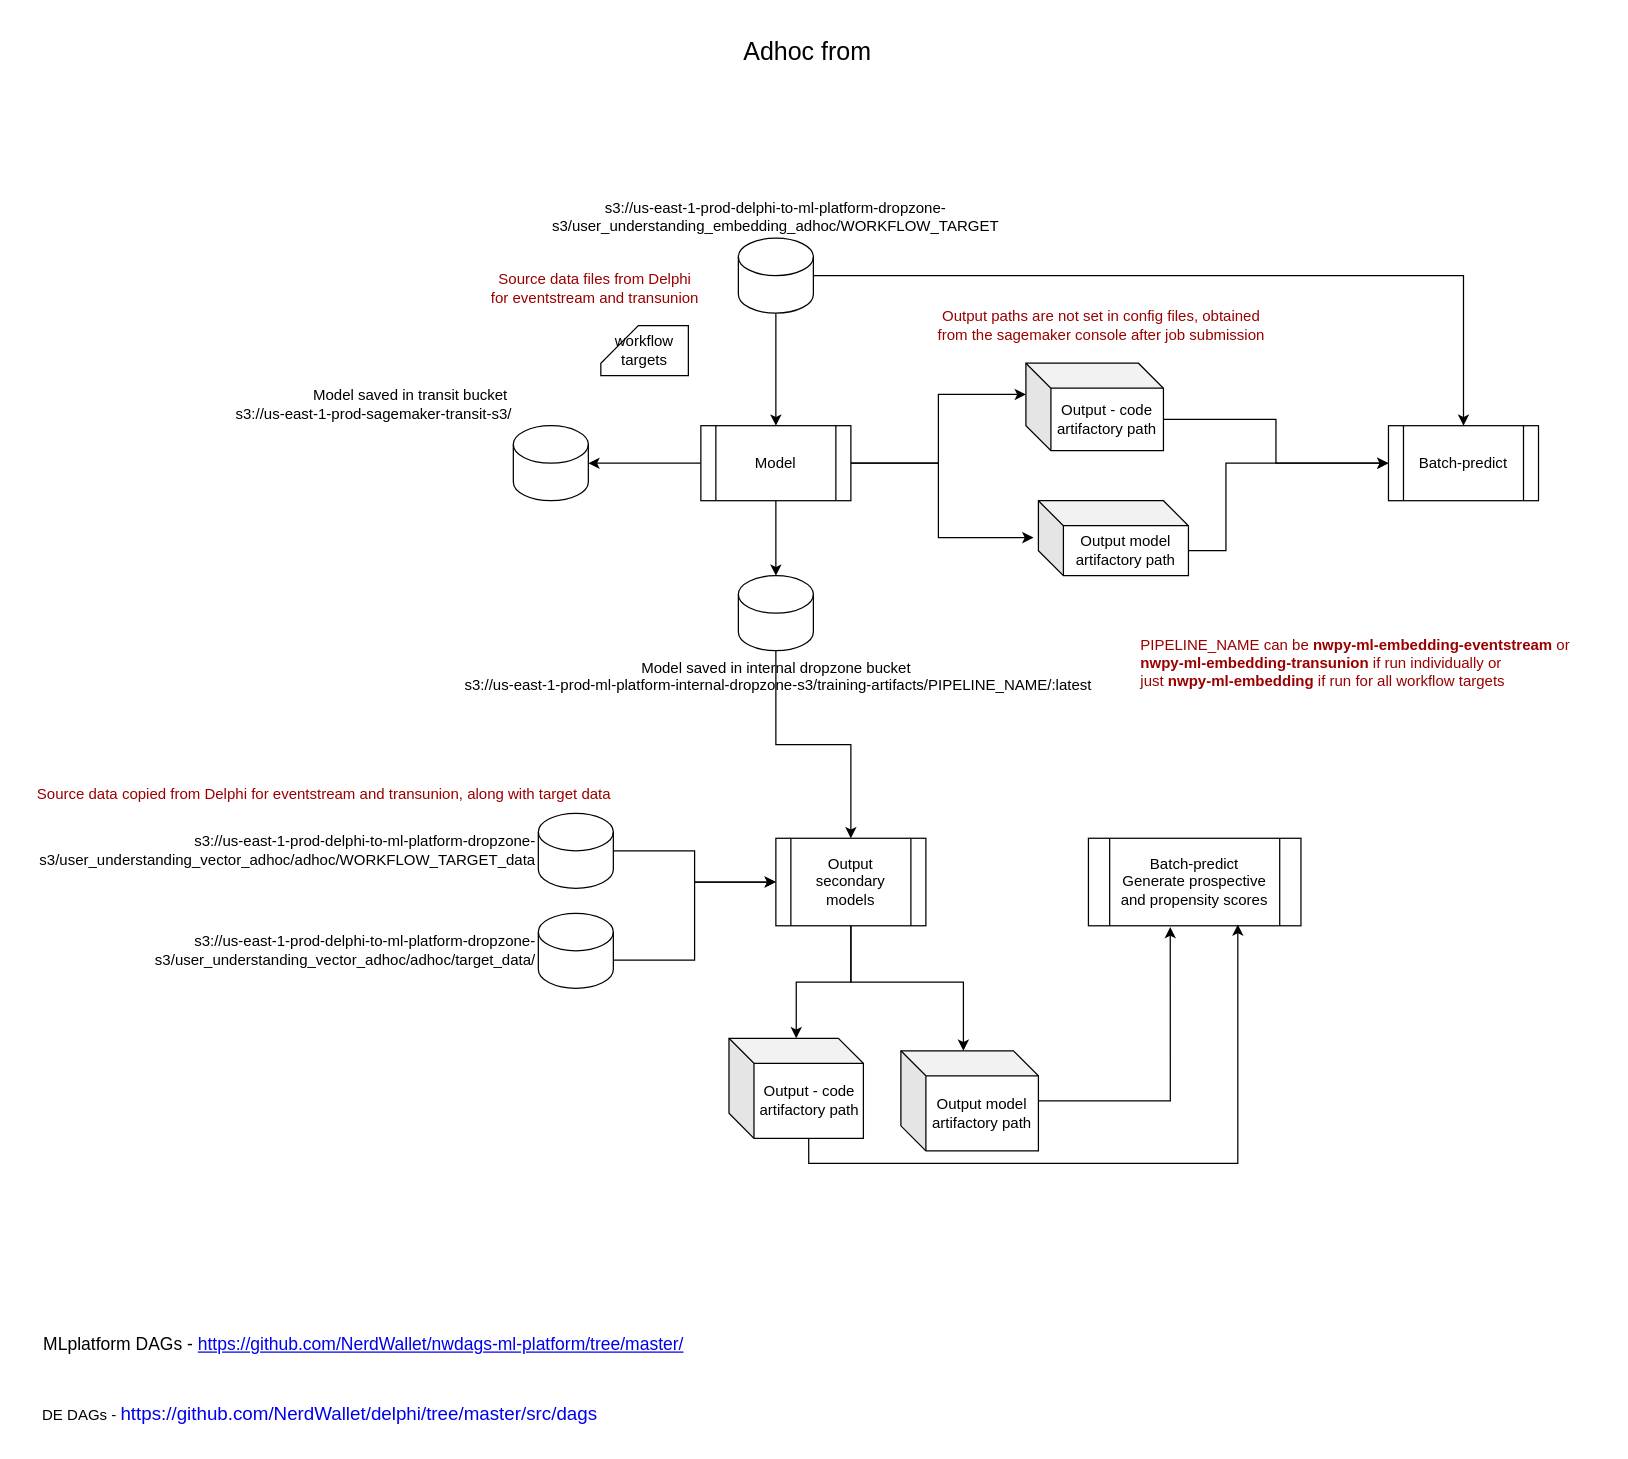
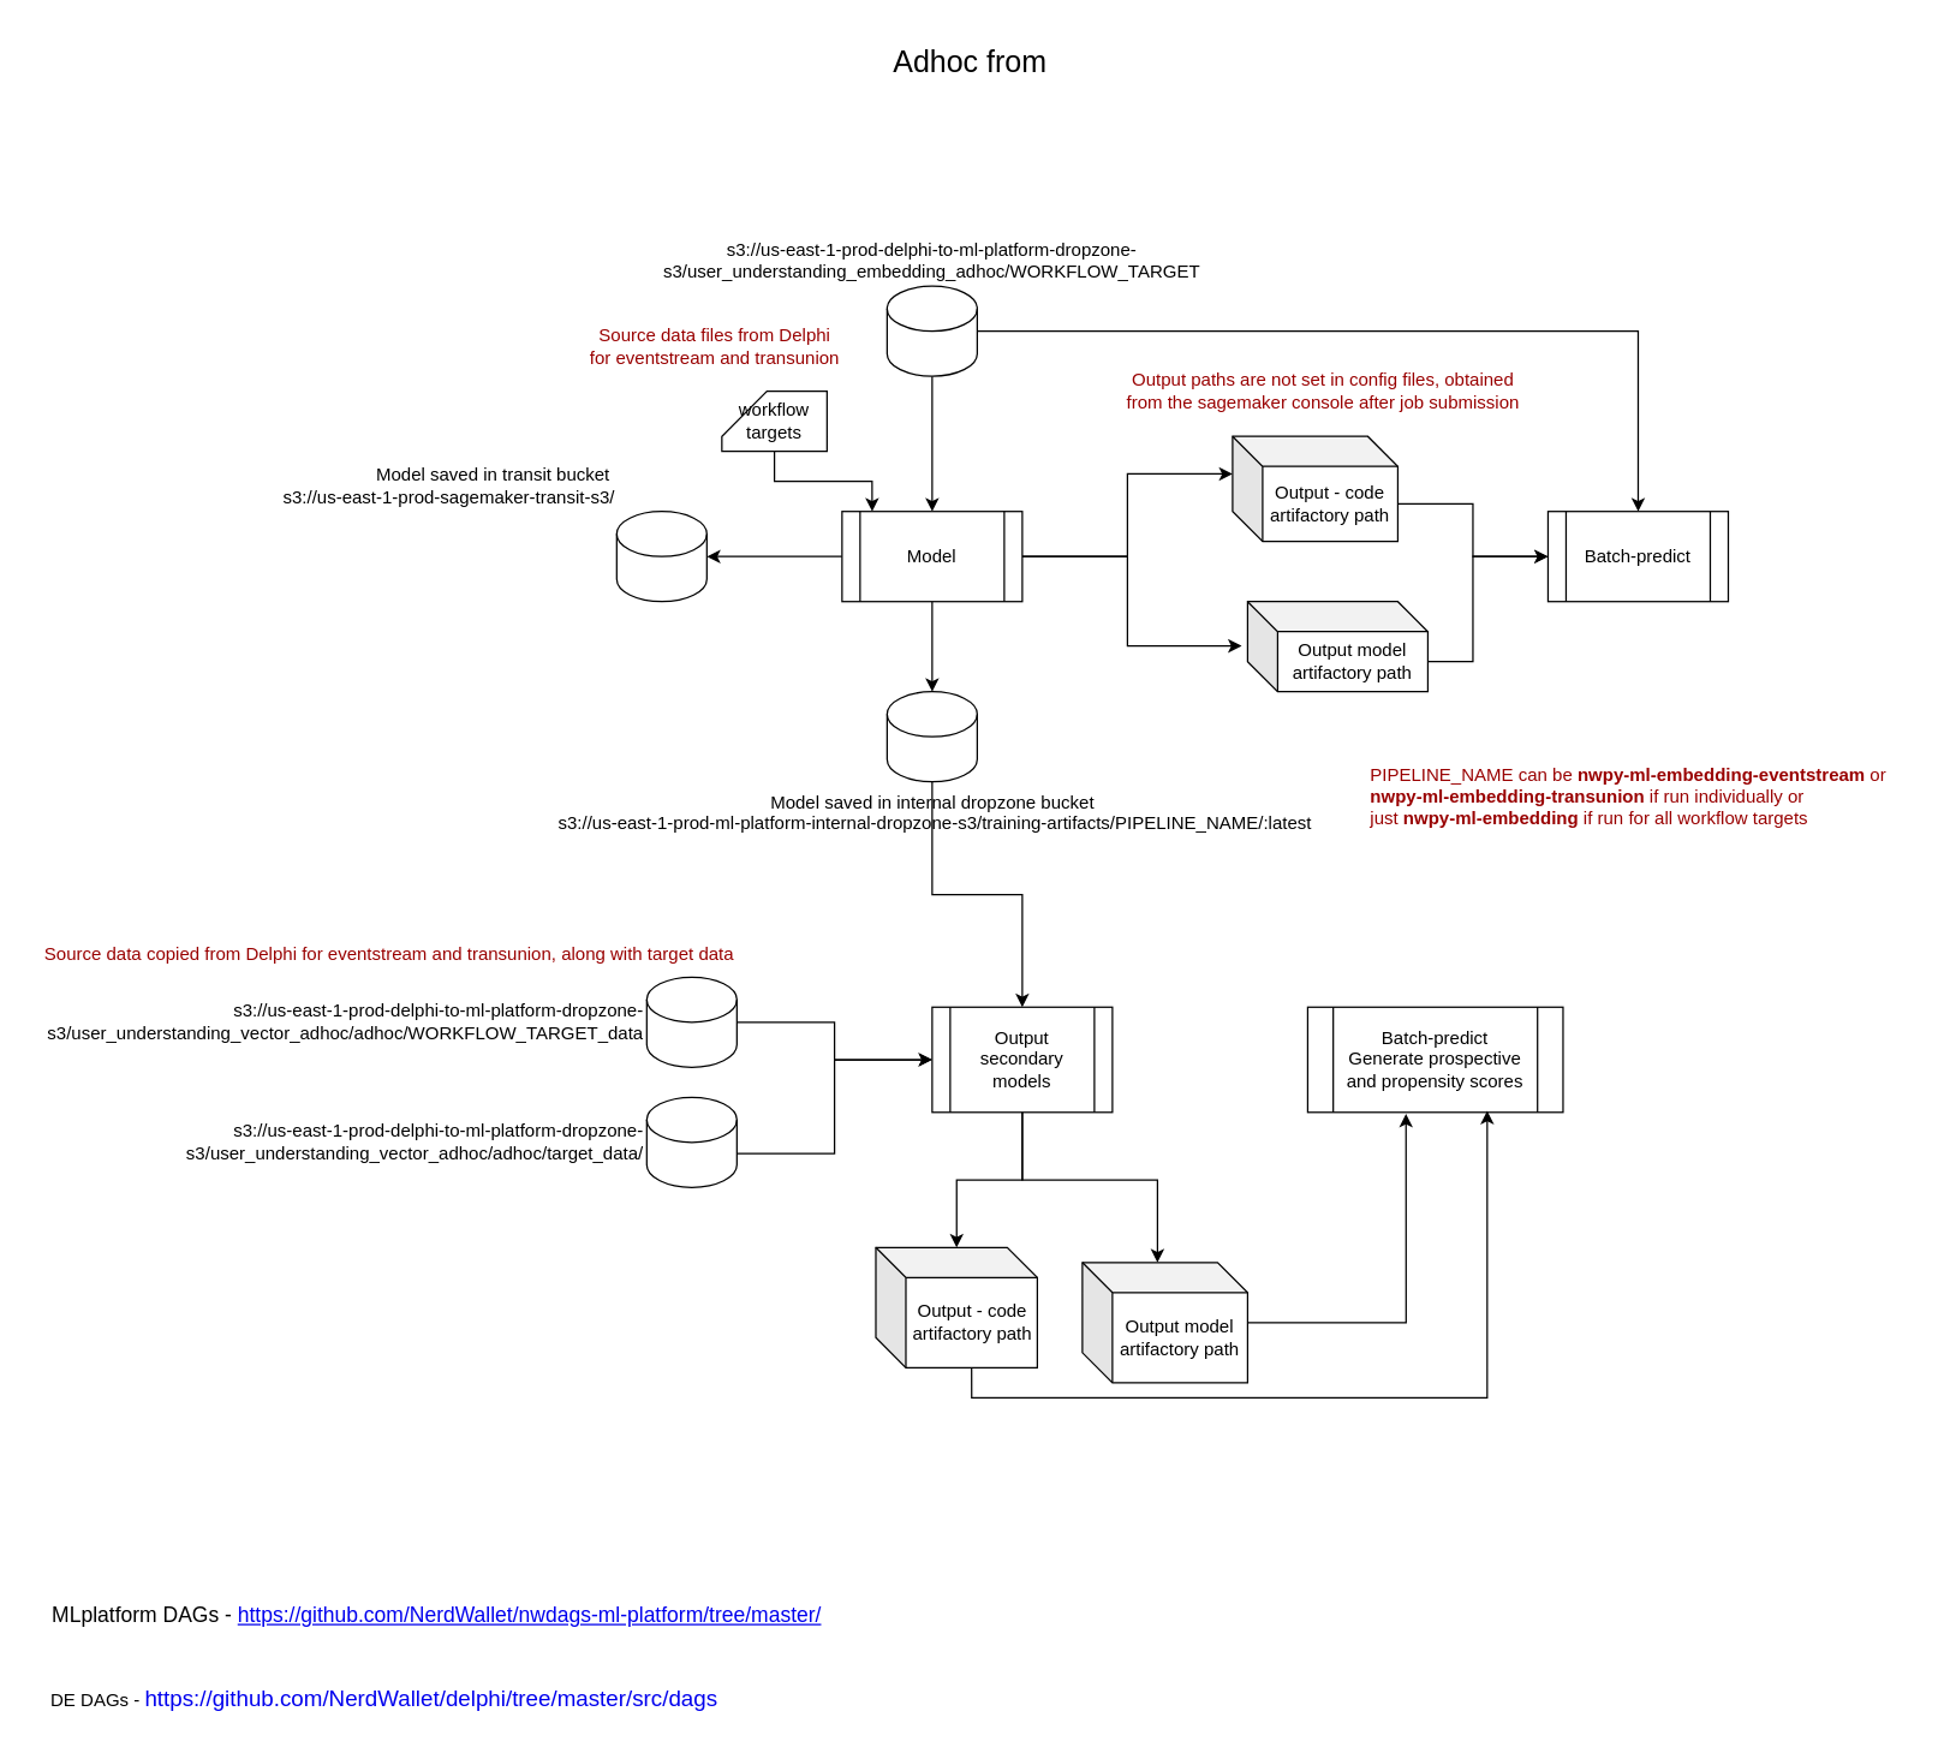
  <mxCell id="0" />
  <mxCell id="1" parent="0" />
  <mxCell id="2" style="edgeStyle=orthogonalEdgeStyle;rounded=0;orthogonalLoop=1;jettySize=auto;html=1;" parent="1" source="10" target="7" edge="1"><mxGeometry relative="1" as="geometry" /></mxCell>
  <mxCell id="3" style="edgeStyle=orthogonalEdgeStyle;rounded=0;orthogonalLoop=1;jettySize=auto;html=1;entryX=0;entryY=0;entryDx=0;entryDy=25;entryPerimeter=0;" parent="1" source="7" target="15" edge="1"><mxGeometry relative="1" as="geometry" /></mxCell>
  <mxCell id="4" style="edgeStyle=orthogonalEdgeStyle;rounded=0;orthogonalLoop=1;jettySize=auto;html=1;exitX=1;exitY=0.5;exitDx=0;exitDy=0;entryX=-0.033;entryY=0.492;entryDx=0;entryDy=0;entryPerimeter=0;" parent="1" source="7" target="17" edge="1"><mxGeometry relative="1" as="geometry"><Array as="points"><mxPoint x="750" y="370" /><mxPoint x="750" y="430" /></Array></mxGeometry></mxCell>
  <mxCell id="5" style="edgeStyle=orthogonalEdgeStyle;rounded=0;orthogonalLoop=1;jettySize=auto;html=1;entryX=1;entryY=0.5;entryDx=0;entryDy=0;entryPerimeter=0;" parent="1" source="7" target="11" edge="1"><mxGeometry relative="1" as="geometry" /></mxCell>
  <mxCell id="6" style="edgeStyle=orthogonalEdgeStyle;rounded=0;orthogonalLoop=1;jettySize=auto;html=1;exitX=0.5;exitY=1;exitDx=0;exitDy=0;entryX=0.5;entryY=0;entryDx=0;entryDy=0;entryPerimeter=0;fontColor=#990000;" parent="1" source="7" target="13" edge="1"><mxGeometry relative="1" as="geometry" /></mxCell>
  <mxCell id="7" value="Model" style="shape=process;whiteSpace=wrap;html=1;backgroundOutline=1;" parent="1" vertex="1"><mxGeometry x="560" y="340" width="120" height="60" as="geometry" /></mxCell>
- <mxCell id="8" value="Batch-predict" style="shape=process;whiteSpace=wrap;html=1;backgroundOutline=1;" parent="1" vertex="1"><mxGeometry x="1110" y="340" width="120" height="60" as="geometry" /></mxCell>
+ <mxCell id="8" value="Batch-predict" style="shape=process;whiteSpace=wrap;html=1;backgroundOutline=1;" parent="1" vertex="1"><mxGeometry x="1030" y="340" width="120" height="60" as="geometry" /></mxCell>
  <mxCell id="9" style="edgeStyle=orthogonalEdgeStyle;rounded=0;orthogonalLoop=1;jettySize=auto;html=1;entryX=0.5;entryY=0;entryDx=0;entryDy=0;" parent="1" source="10" target="8" edge="1"><mxGeometry relative="1" as="geometry" /></mxCell>
  <mxCell id="10" value="s3://us-east-1-prod-delphi-to-ml-platform-dropzone-s3/user_understanding_embedding_adhoc/WORKFLOW_TARGET" style="shape=cylinder3;whiteSpace=wrap;html=1;boundedLbl=1;backgroundOutline=1;size=15;labelPosition=center;verticalLabelPosition=top;align=center;verticalAlign=bottom;" parent="1" vertex="1"><mxGeometry x="590" y="190" width="60" height="60" as="geometry" /></mxCell>
  <mxCell id="11" value="Model saved in transit bucket&amp;nbsp;&lt;br&gt;s3://us-east-1-prod-sagemaker-transit-s3/" style="shape=cylinder3;html=1;boundedLbl=1;backgroundOutline=1;size=15;labelPosition=left;verticalLabelPosition=top;align=right;verticalAlign=bottom;" parent="1" vertex="1"><mxGeometry x="410" y="340" width="60" height="60" as="geometry" /></mxCell>
  <mxCell id="12" style="edgeStyle=orthogonalEdgeStyle;rounded=0;orthogonalLoop=1;jettySize=auto;html=1;exitX=0.5;exitY=1;exitDx=0;exitDy=0;exitPerimeter=0;entryX=0.5;entryY=0;entryDx=0;entryDy=0;fontColor=#990000;" parent="1" source="13" target="29" edge="1"><mxGeometry relative="1" as="geometry" /></mxCell>
  <mxCell id="13" value="Model saved in internal dropzone bucket&lt;br&gt;&amp;nbsp;s3://us-east-1-prod-ml-platform-internal-dropzone-s3/training-artifacts/PIPELINE_NAME/:latest" style="shape=cylinder3;html=1;boundedLbl=1;backgroundOutline=1;size=15;labelPosition=center;verticalLabelPosition=bottom;align=center;verticalAlign=top;" parent="1" vertex="1"><mxGeometry x="590" y="460" width="60" height="60" as="geometry" /></mxCell>
  <mxCell id="14" style="edgeStyle=orthogonalEdgeStyle;rounded=0;orthogonalLoop=1;jettySize=auto;html=1;exitX=0;exitY=0;exitDx=110;exitDy=45;exitPerimeter=0;entryX=0;entryY=0.5;entryDx=0;entryDy=0;" parent="1" source="15" target="8" edge="1"><mxGeometry relative="1" as="geometry" /></mxCell>
  <mxCell id="15" value="Output - code artifactory path" style="shape=cube;whiteSpace=wrap;html=1;boundedLbl=1;backgroundOutline=1;darkOpacity=0.05;darkOpacity2=0.1;labelPosition=center;verticalLabelPosition=middle;align=center;verticalAlign=middle;" parent="1" vertex="1"><mxGeometry x="820" y="290" width="110" height="70" as="geometry" /></mxCell>
  <mxCell id="16" style="edgeStyle=orthogonalEdgeStyle;rounded=0;orthogonalLoop=1;jettySize=auto;html=1;exitX=0;exitY=0;exitDx=120;exitDy=40;exitPerimeter=0;" parent="1" source="17" target="8" edge="1"><mxGeometry relative="1" as="geometry"><Array as="points"><mxPoint x="980" y="440" /><mxPoint x="980" y="370" /></Array></mxGeometry></mxCell>
  <mxCell id="17" value="Output model artifactory path" style="shape=cube;whiteSpace=wrap;html=1;boundedLbl=1;backgroundOutline=1;darkOpacity=0.05;darkOpacity2=0.1;" parent="1" vertex="1"><mxGeometry x="830" y="400" width="120" height="60" as="geometry" /></mxCell>
  <mxCell id="18" value="&lt;font&gt;Output paths are not set&lt;/font&gt; in config files, obtained &lt;br&gt;from the sagemaker console after job submission" style="text;html=1;align=center;verticalAlign=middle;resizable=0;points=[];autosize=1;strokeColor=none;fillColor=none;fontColor=#990000;" parent="1" vertex="1"><mxGeometry x="740" y="240" width="280" height="40" as="geometry" /></mxCell>
  <mxCell id="19" value="&lt;font color=&quot;#990000&quot;&gt;Source data files from Delphi &lt;br&gt;for eventstream and transunion&lt;/font&gt;" style="text;html=1;align=center;verticalAlign=middle;resizable=0;points=[];autosize=1;strokeColor=none;fillColor=none;" parent="1" vertex="1"><mxGeometry x="380" y="210" width="190" height="40" as="geometry" /></mxCell>
  <mxCell id="20" value="PIPELINE_NAME can be&amp;nbsp;&lt;b&gt;nwpy-ml-embedding-eventstream&amp;nbsp;&lt;/b&gt;&lt;span style=&quot;background-color: initial;&quot;&gt;or&amp;nbsp;&lt;br&gt;&lt;/span&gt;&lt;b style=&quot;background-color: initial;&quot;&gt;nwpy-ml-embedding-transunion&amp;nbsp;&lt;/b&gt;if run individually or &lt;br&gt;just&amp;nbsp;&lt;b&gt;nwpy-ml-embedding&lt;/b&gt; if run for all workflow targets&amp;nbsp;" style="text;html=1;align=left;verticalAlign=middle;resizable=0;points=[];autosize=1;strokeColor=none;fillColor=none;fontColor=#990000;" parent="1" vertex="1"><mxGeometry x="910" y="500" width="370" height="60" as="geometry" /></mxCell>
+ <mxCell id="21" style="edgeStyle=orthogonalEdgeStyle;rounded=0;orthogonalLoop=1;jettySize=auto;html=1;exitX=0.5;exitY=1;exitDx=0;exitDy=0;exitPerimeter=0;entryX=0.167;entryY=0;entryDx=0;entryDy=0;entryPerimeter=0;fontColor=#000000;" parent="1" source="22" target="7" edge="1"><mxGeometry relative="1" as="geometry" /></mxCell>
  <mxCell id="22" value="workflow targets" style="shape=card;whiteSpace=wrap;html=1;labelBackgroundColor=none;fontColor=#000000;" parent="1" vertex="1"><mxGeometry x="480" y="260" width="70" height="40" as="geometry" /></mxCell>
  <mxCell id="23" style="edgeStyle=orthogonalEdgeStyle;rounded=0;orthogonalLoop=1;jettySize=auto;html=1;exitX=1;exitY=0.5;exitDx=0;exitDy=0;exitPerimeter=0;entryX=0;entryY=0.5;entryDx=0;entryDy=0;fontColor=#990000;" parent="1" source="24" target="29" edge="1"><mxGeometry relative="1" as="geometry" /></mxCell>
  <mxCell id="24" value="s3://us-east-1-prod-delphi-to-ml-platform-dropzone-s3/user_understanding_vector_adhoc/adhoc/WORKFLOW_TARGET_data" style="shape=cylinder3;whiteSpace=wrap;html=1;boundedLbl=1;backgroundOutline=1;size=15;labelBackgroundColor=none;fontColor=#000000;labelPosition=left;verticalLabelPosition=middle;align=right;verticalAlign=middle;" parent="1" vertex="1"><mxGeometry x="430" y="650" width="60" height="60" as="geometry" /></mxCell>
  <mxCell id="25" style="edgeStyle=orthogonalEdgeStyle;rounded=0;orthogonalLoop=1;jettySize=auto;html=1;exitX=1;exitY=0;exitDx=0;exitDy=37.5;exitPerimeter=0;fontColor=#990000;" parent="1" source="26" target="29" edge="1"><mxGeometry relative="1" as="geometry" /></mxCell>
  <mxCell id="26" value="s3://us-east-1-prod-delphi-to-ml-platform-dropzone-s3/user_understanding_vector_adhoc/adhoc/target_data/" style="shape=cylinder3;whiteSpace=wrap;html=1;boundedLbl=1;backgroundOutline=1;size=15;labelBackgroundColor=none;fontColor=#000000;labelPosition=left;verticalLabelPosition=middle;align=right;verticalAlign=middle;" parent="1" vertex="1"><mxGeometry x="430" y="730" width="60" height="60" as="geometry" /></mxCell>
  <mxCell id="27" style="edgeStyle=orthogonalEdgeStyle;rounded=0;orthogonalLoop=1;jettySize=auto;html=1;exitX=0.5;exitY=1;exitDx=0;exitDy=0;fontColor=#000000;" parent="1" source="29" target="33" edge="1"><mxGeometry relative="1" as="geometry" /></mxCell>
  <mxCell id="28" style="edgeStyle=orthogonalEdgeStyle;rounded=0;orthogonalLoop=1;jettySize=auto;html=1;entryX=0;entryY=0;entryDx=50;entryDy=0;entryPerimeter=0;fontColor=#000000;" parent="1" source="29" target="35" edge="1"><mxGeometry relative="1" as="geometry"><Array as="points"><mxPoint x="680" y="785" /><mxPoint x="770" y="785" /></Array></mxGeometry></mxCell>
  <mxCell id="29" value="Output secondary models" style="shape=process;whiteSpace=wrap;html=1;backgroundOutline=1;labelBackgroundColor=none;fontColor=#000000;" parent="1" vertex="1"><mxGeometry x="620" y="670" width="120" height="70" as="geometry" /></mxCell>
  <mxCell id="30" value="Batch-predict&lt;br&gt;Generate prospective and propensity scores" style="shape=process;whiteSpace=wrap;html=1;backgroundOutline=1;labelBackgroundColor=none;fontColor=#000000;" parent="1" vertex="1"><mxGeometry x="870" y="670" width="170" height="70" as="geometry" /></mxCell>
  <mxCell id="31" value="Source data copied from Delphi for eventstream and transunion, along with target data&amp;nbsp;" style="text;html=1;strokeColor=none;fillColor=none;align=center;verticalAlign=middle;rounded=0;labelBackgroundColor=none;fontColor=#990000;" parent="1" vertex="1"><mxGeometry x="230" y="620" width="60" height="30" as="geometry" /></mxCell>
  <mxCell id="32" style="edgeStyle=orthogonalEdgeStyle;rounded=0;orthogonalLoop=1;jettySize=auto;html=1;exitX=0;exitY=0;exitDx=63.75;exitDy=80;exitPerimeter=0;fontColor=#000000;entryX=0.703;entryY=0.986;entryDx=0;entryDy=0;entryPerimeter=0;" parent="1" source="33" target="30" edge="1"><mxGeometry relative="1" as="geometry"><mxPoint x="1010" y="740" as="targetPoint" /></mxGeometry></mxCell>
  <mxCell id="33" value="&lt;font color=&quot;#000000&quot;&gt;Output - code artifactory path&lt;/font&gt;" style="shape=cube;whiteSpace=wrap;html=1;boundedLbl=1;backgroundOutline=1;darkOpacity=0.05;darkOpacity2=0.1;labelBackgroundColor=none;fontColor=#990000;" parent="1" vertex="1"><mxGeometry x="582.5" y="830" width="107.5" height="80" as="geometry" /></mxCell>
  <mxCell id="34" style="edgeStyle=orthogonalEdgeStyle;rounded=0;orthogonalLoop=1;jettySize=auto;html=1;entryX=0.385;entryY=1.014;entryDx=0;entryDy=0;entryPerimeter=0;fontColor=#000000;" parent="1" source="35" target="30" edge="1"><mxGeometry relative="1" as="geometry" /></mxCell>
  <mxCell id="35" value="&lt;font color=&quot;#000000&quot;&gt;Output model artifactory path&lt;/font&gt;" style="shape=cube;whiteSpace=wrap;html=1;boundedLbl=1;backgroundOutline=1;darkOpacity=0.05;darkOpacity2=0.1;labelBackgroundColor=none;fontColor=#990000;" parent="1" vertex="1"><mxGeometry x="720" y="840" width="110" height="80" as="geometry" /></mxCell>
  <mxCell id="36" value="&lt;font style=&quot;font-size: 14px;&quot;&gt;MLplatform DAGs - &lt;a href=&quot;https://github.com/NerdWallet/delphi/tree/master/src/dags&quot;&gt;https://github.com/NerdWallet/nwdags-ml-platform/tree/master/&lt;/a&gt;&lt;/font&gt;" style="text;html=1;align=center;verticalAlign=middle;resizable=0;points=[];autosize=1;strokeColor=none;fillColor=none;fontColor=#000000;" parent="1" vertex="1"><mxGeometry x="20" y="1060" width="540" height="30" as="geometry" /></mxCell>
  <mxCell id="37" value="DE DAGs -&amp;nbsp;&lt;a style=&quot;box-sizing: inherit; text-decoration-line: none; font-family: Slack-Lato, Slack-Fractions, appleLogo, sans-serif; font-size: 15px; font-variant-ligatures: common-ligatures; text-align: left;&quot; data-remove-tab-index=&quot;true&quot; tabindex=&quot;-1&quot; rel=&quot;noopener noreferrer&quot; href=&quot;https://github.com/NerdWallet/delphi/tree/master/src/dags&quot; data-sk=&quot;tooltip_parent&quot; data-stringify-link=&quot;https://github.com/NerdWallet/delphi/tree/master/src/dags&quot; class=&quot;c-link&quot; target=&quot;_blank&quot;&gt;https://github.com/NerdWallet/delphi/tree/master/src/dags&lt;/a&gt;" style="text;html=1;align=center;verticalAlign=middle;resizable=0;points=[];autosize=1;strokeColor=none;fillColor=none;fontColor=#000000;" parent="1" vertex="1"><mxGeometry x="20" y="1115" width="470" height="30" as="geometry" /></mxCell>
  <mxCell id="38" value="&lt;font style=&quot;font-size: 20px;&quot;&gt;Adhoc from&lt;/font&gt;" style="text;html=1;align=center;verticalAlign=middle;resizable=0;points=[];autosize=1;strokeColor=none;fillColor=none;" vertex="1" parent="1"><mxGeometry x="570" y="20" width="150" height="40" as="geometry" /></mxCell>
